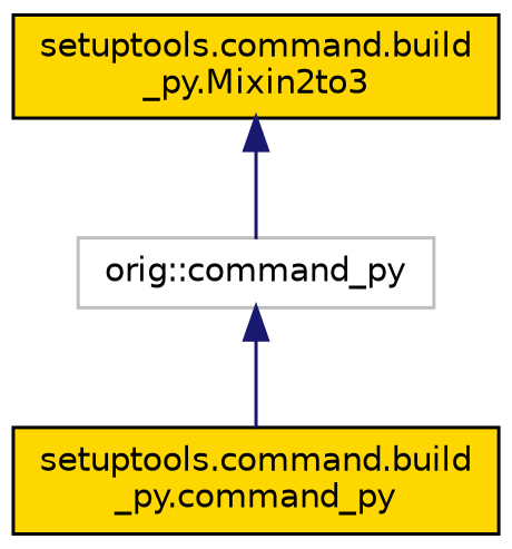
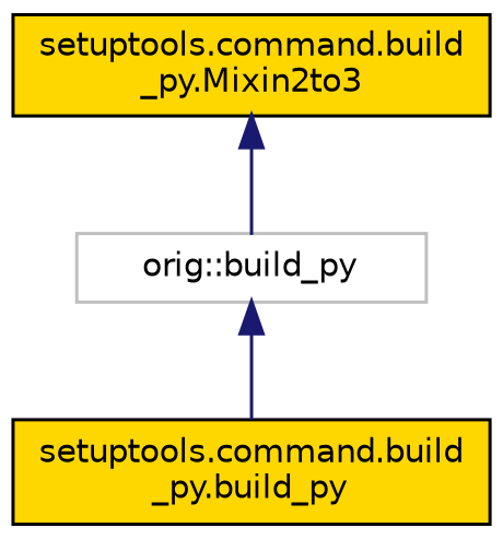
  digraph {
    node [color=black fillcolor=gold fontname=Helvetica fontsize=10 shape=record style=filled]
    edge [color=midnightblue dir=back fontname=Helvetica fontsize=10 labelfontname=Helvetica labelfontsize=10 style=solid]
-   n1 [fontcolor=black height=0.2 label="setuptools.command.build\l_py.command_py" width=0.4]
-   n2 [color=grey75 fillcolor=white height=0.2 label="orig::command_py" width=0.4]
+   n1 [fontcolor=black height=0.2 label="setuptools.command.build\l_py.build_py" width=0.4]
+   n2 [color=grey75 fillcolor=white height=0.2 label="orig::build_py" width=0.4]
    n3 [height=0.2 label="setuptools.command.build\l_py.Mixin2to3" width=0.4]
    n2 -> n1
    n3 -> n2
  }
